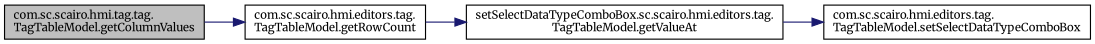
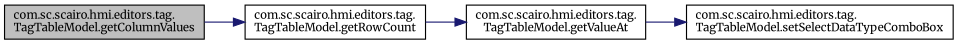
  digraph {
    fontname=Merriweather
    rankdir=LR
    node [color=black fillcolor=white fontname=Merriweather fontsize=10 shape=record style=filled]
    edge [color=midnightblue fontname=Merriweather fontsize=10 labelfontname=Helvetica labelfontsize=10 style=solid]
-   n1 [fillcolor=grey75 fontcolor=black height=0.2 label="com.sc.scairo.hmi.tag.tag.\lTagTableModel.getColumnValues" width=0.4]
+   n1 [fillcolor=grey75 fontcolor=black height=0.2 label="com.sc.scairo.hmi.editors.tag.\lTagTableModel.getColumnValues" width=0.4]
    n2 [height=0.2 label="com.sc.scairo.hmi.editors.tag.\lTagTableModel.getRowCount" width=0.4]
-   n3 [height=0.2 label="setSelectDataTypeComboBox.sc.scairo.hmi.editors.tag.\lTagTableModel.getValueAt" width=0.4]
+   n3 [height=0.2 label="com.sc.scairo.hmi.editors.tag.\lTagTableModel.getValueAt" width=0.4]
    n4 [height=0.2 label="com.sc.scairo.hmi.editors.tag.\lTagTableModel.setSelectDataTypeComboBox" width=0.4]
    n1 -> n2
    n2 -> n3
    n3 -> n4
  }
